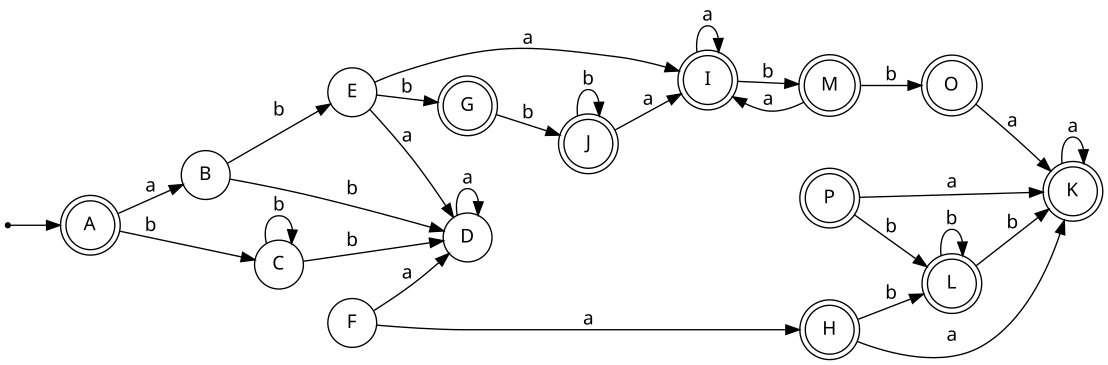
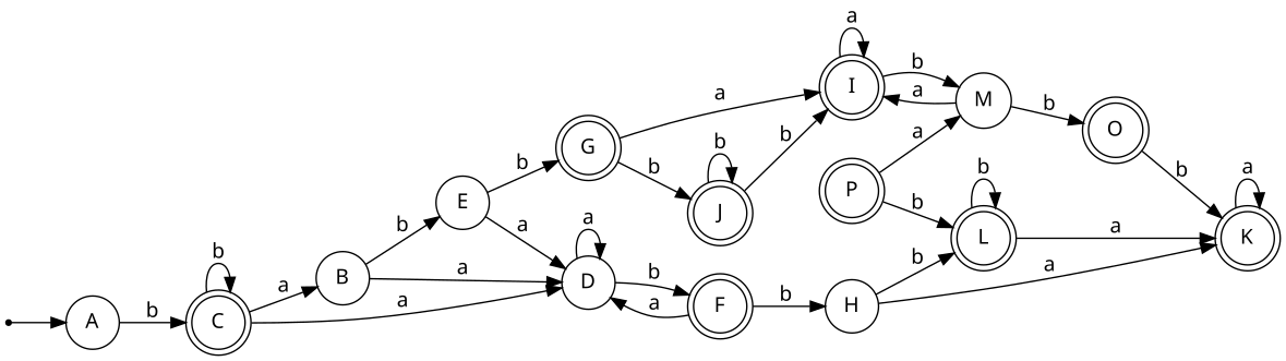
  digraph {
    fontname="Noto Sans"
    rankdir=LR
    node [fontname="Noto Sans" shape=doublecircle]
    edge [fontname="Noto Sans"]
-   n1 [label=A]
+   n1 [label=A shape=circle]
    n2 [label=B shape=circle]
-   n3 [label=C shape=circle]
+   n3 [label=C]
    n4 [label=D shape=circle]
    n5 [label=E shape=circle]
-   n6 [label=F shape=circle]
+   n6 [label=F]
    n7 [label=G]
-   n8 [label=H]
+   n8 [label=H shape=circle]
    n9 [label=I]
    n10 [label=J]
    n11 [label=K]
    n12 [label=L]
-   n13 [label=M]
+   n13 [label=M shape=circle]
    n14 [label=O]
    n15 [label=P]
    init [shape=point]
-   n1 -> n2 [label=a]
+   n3 -> n2 [label=a]
    n1 -> n3 [label=b]
-   n2 -> n4 [label=b]
+   n2 -> n4 [label=a]
    n2 -> n5 [label=b]
    n3 -> n3 [label=b]
-   n3 -> n4 [label=b]
+   n3 -> n4 [label=a]
    n4 -> n4 [label=a]
+   n4 -> n6 [label=b]
    n5 -> n4 [label=a]
    n5 -> n7 [label=b]
    n6 -> n4 [label=a]
-   n6 -> n8 [label=a]
-   n5 -> n9 [label=a]
+   n6 -> n8 [label=b]
+   n7 -> n9 [label=a]
    n7 -> n10 [label=b]
    n8 -> n11 [label=a]
    n8 -> n12 [label=b]
    n9 -> n9 [label=a]
    n9 -> n13 [label=b]
-   n10 -> n9 [label=a]
+   n10 -> n9 [label=b]
    n10 -> n10 [label=b]
    n11 -> n11 [label=a]
-   n12 -> n11 [label=b]
+   n12 -> n11 [label=a]
    n12 -> n12 [label=b]
    n13 -> n9 [label=a]
    n13 -> n14 [label=b]
-   n14 -> n11 [label=a]
-   n15 -> n11 [label=a]
+   n14 -> n11 [label=b]
+   n15 -> n13 [label=a]
    n15 -> n12 [label=b]
    init -> n1
  }
